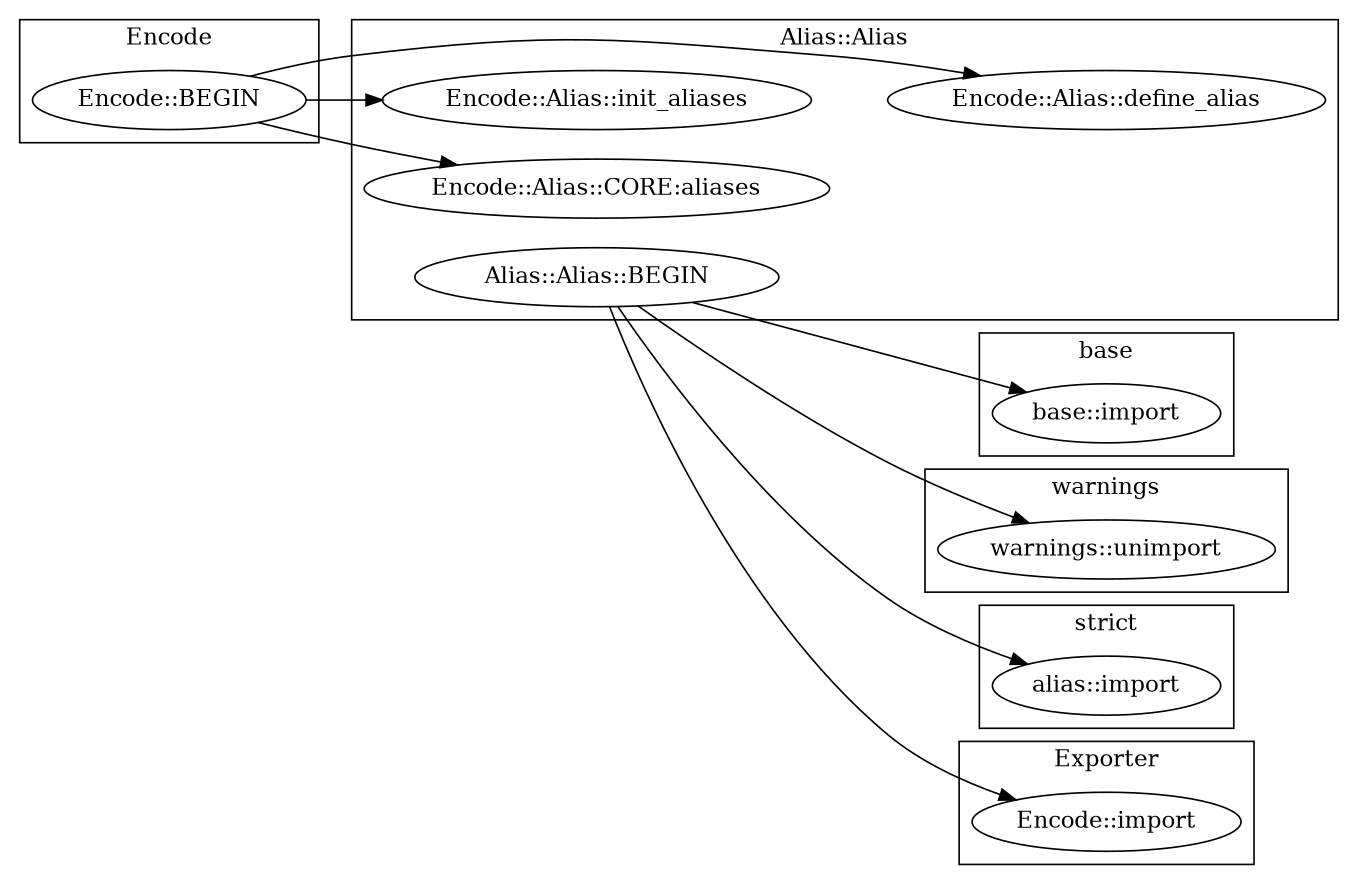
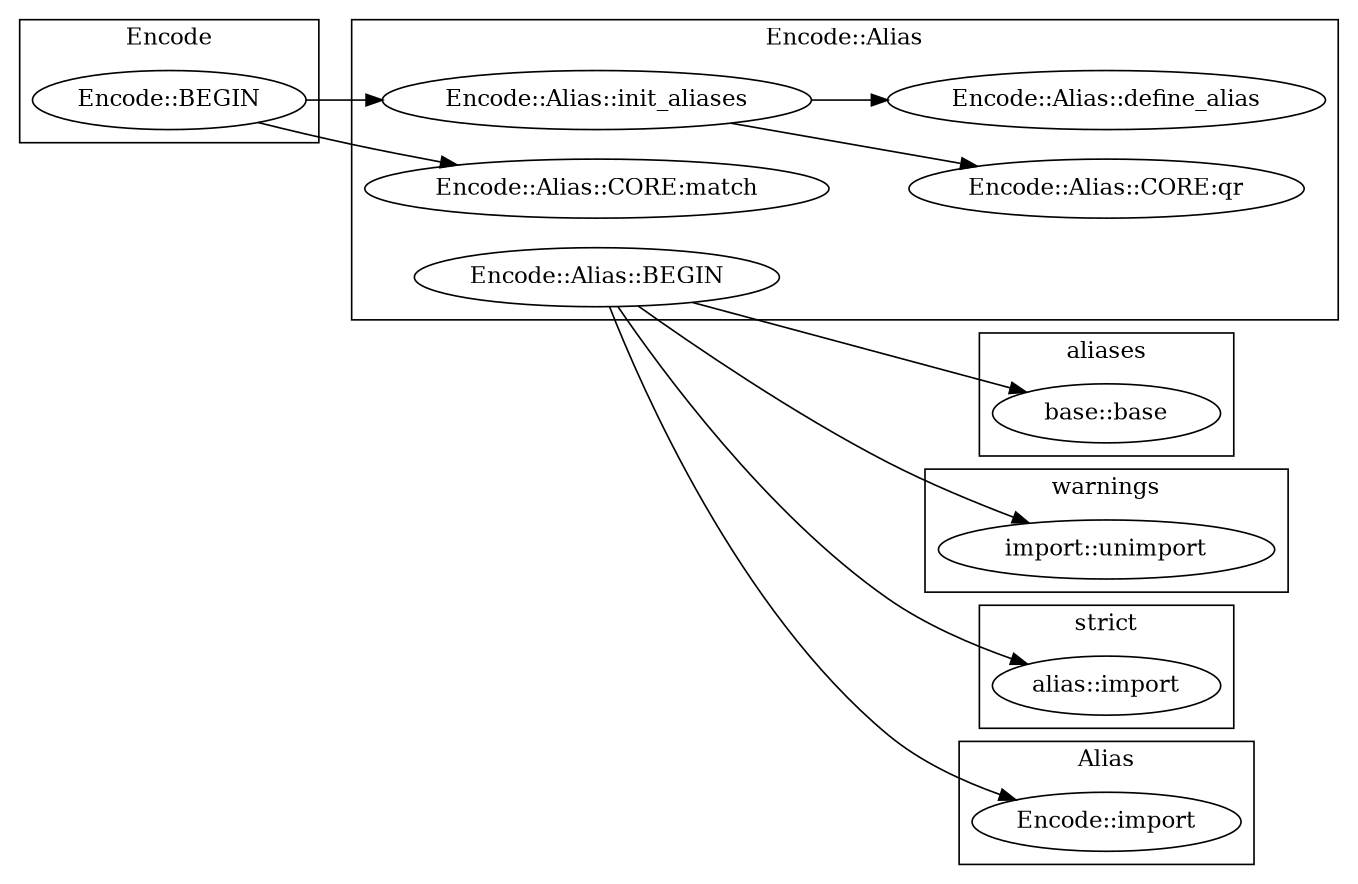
  digraph {
    rankdir=LR
-   "base::import"
+   "base::import" [label="base::base"]
    "Encode::BEGIN"
-   "warnings::unimport"
+   "warnings::unimport" [label="import::unimport"]
    n4 [label="alias::import"]
    n5 [label="Encode::import"]
-   "Encode::Alias::CORE:match" [label="Encode::Alias::CORE:aliases"]
+   "Encode::Alias::CORE:match"
    "Encode::Alias::define_alias"
    "Encode::Alias::init_aliases"
-   "Encode::Alias::BEGIN" [label="Alias::Alias::BEGIN"]
+   "Encode::Alias::BEGIN"
+   "Encode::Alias::CORE:qr"
    subgraph cluster_1 {
-     label=base
+     label=aliases
      "base::import"
    }
    subgraph cluster_2 {
      label=Encode
      "Encode::BEGIN"
    }
    subgraph cluster_3 {
      label=warnings
      "warnings::unimport"
    }
    subgraph cluster_4 {
      label="strict"
      n4
    }
    subgraph cluster_5 {
-     label=Exporter
+     label=Alias
      n5
    }
    subgraph cluster_6 {
-     label="Alias::Alias"
+     label="Encode::Alias"
      "Encode::Alias::CORE:match"
      "Encode::Alias::define_alias"
      "Encode::Alias::init_aliases"
      "Encode::Alias::BEGIN"
+     "Encode::Alias::CORE:qr"
    }
    "Encode::BEGIN" -> "Encode::Alias::CORE:match"
    "Encode::BEGIN" -> "Encode::Alias::init_aliases"
-   "Encode::BEGIN" -> "Encode::Alias::define_alias"
+   "Encode::Alias::init_aliases" -> "Encode::Alias::define_alias"
+   "Encode::Alias::init_aliases" -> "Encode::Alias::CORE:qr"
    "Encode::Alias::BEGIN" -> "base::import"
    "Encode::Alias::BEGIN" -> "warnings::unimport"
    "Encode::Alias::BEGIN" -> n4
    "Encode::Alias::BEGIN" -> n5
  }
